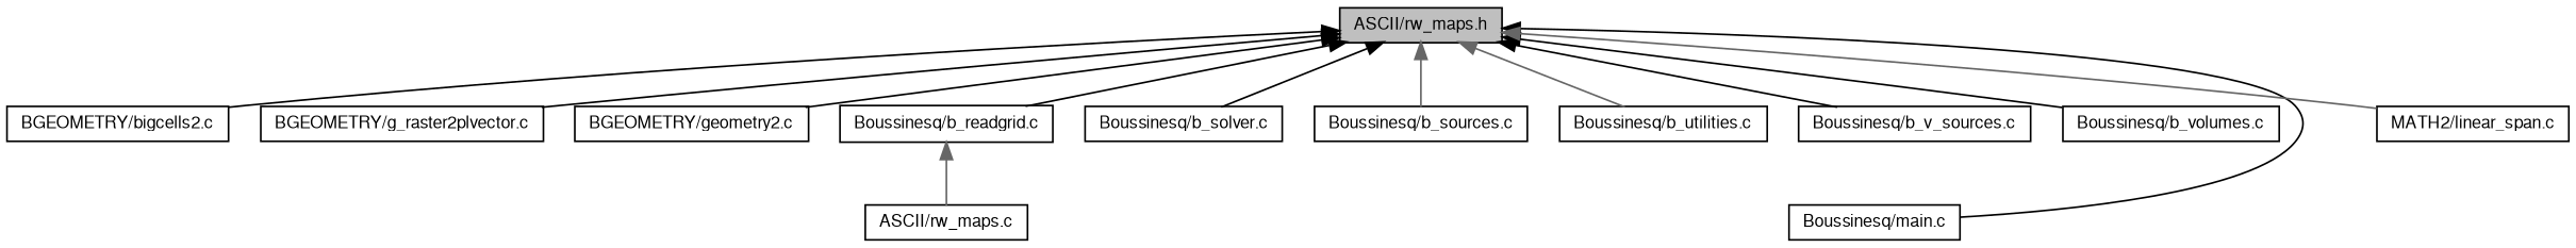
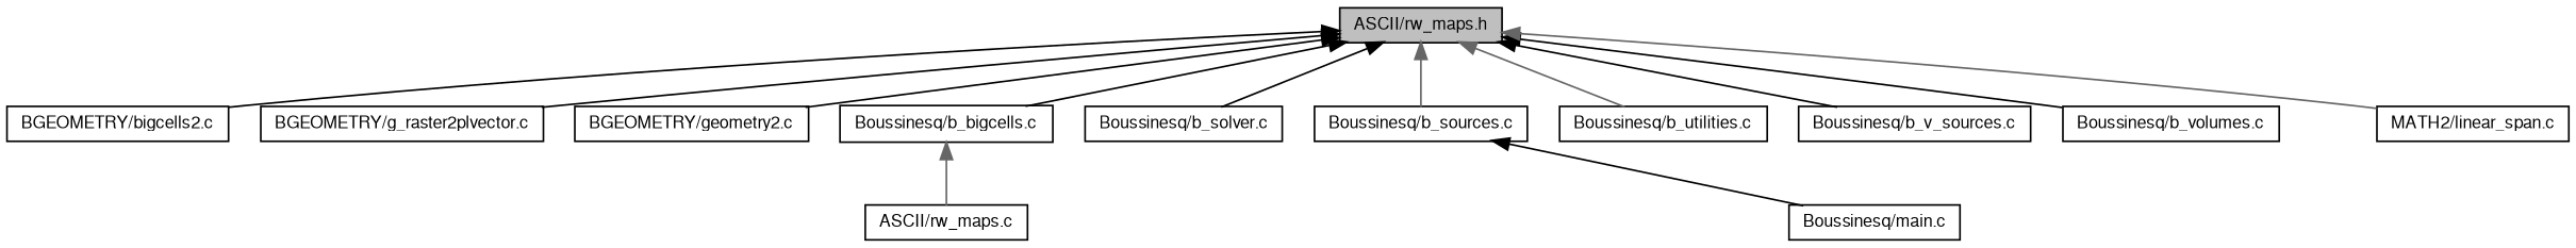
  digraph {
    node [color=black fontname=FreeSans fontsize=10 shape=record]
    edge [color=black dir=back fontname=FreeSans fontsize=10 labelfontname=FreeSans labelfontsize=10 style=solid]
    n1 [fillcolor=grey75 fontcolor=black height=0.2 label="ASCII/rw_maps.h" style=filled width=0.4]
    n2 [height=0.2 label="BGEOMETRY/bigcells2.c" width=0.4]
    n3 [height=0.2 label="BGEOMETRY/g_raster2plvector.c" width=0.4]
    n4 [height=0.2 label="BGEOMETRY/geometry2.c" width=0.4]
-   n5 [height=0.2 label="Boussinesq/b_readgrid.c" width=0.4]
+   n5 [height=0.2 label="Boussinesq/b_bigcells.c" width=0.4]
    n6 [height=0.2 label="Boussinesq/b_solver.c" width=0.4]
    n7 [height=0.2 label="Boussinesq/b_sources.c" width=0.4]
    n8 [height=0.2 label="Boussinesq/b_utilities.c" width=0.4]
    n9 [height=0.2 label="Boussinesq/b_v_sources.c" width=0.4]
    n10 [height=0.2 label="Boussinesq/b_volumes.c" width=0.4]
    n11 [height=0.2 label="Boussinesq/main.c" width=0.4]
    n12 [height=0.2 label="MATH2/linear_span.c" width=0.4]
    n13 [height=0.2 label="ASCII/rw_maps.c" width=0.4]
    n1 -> n2
    n1 -> n3
    n1 -> n4
    n1 -> n5
    n1 -> n6
    n1 -> n7 [color=gray40]
    n1 -> n8 [color=gray40]
    n1 -> n9
    n1 -> n10
-   n1 -> n11
+   n7 -> n11
    n1 -> n12 [color=gray40]
    n5 -> n13 [color=gray40]
  }
